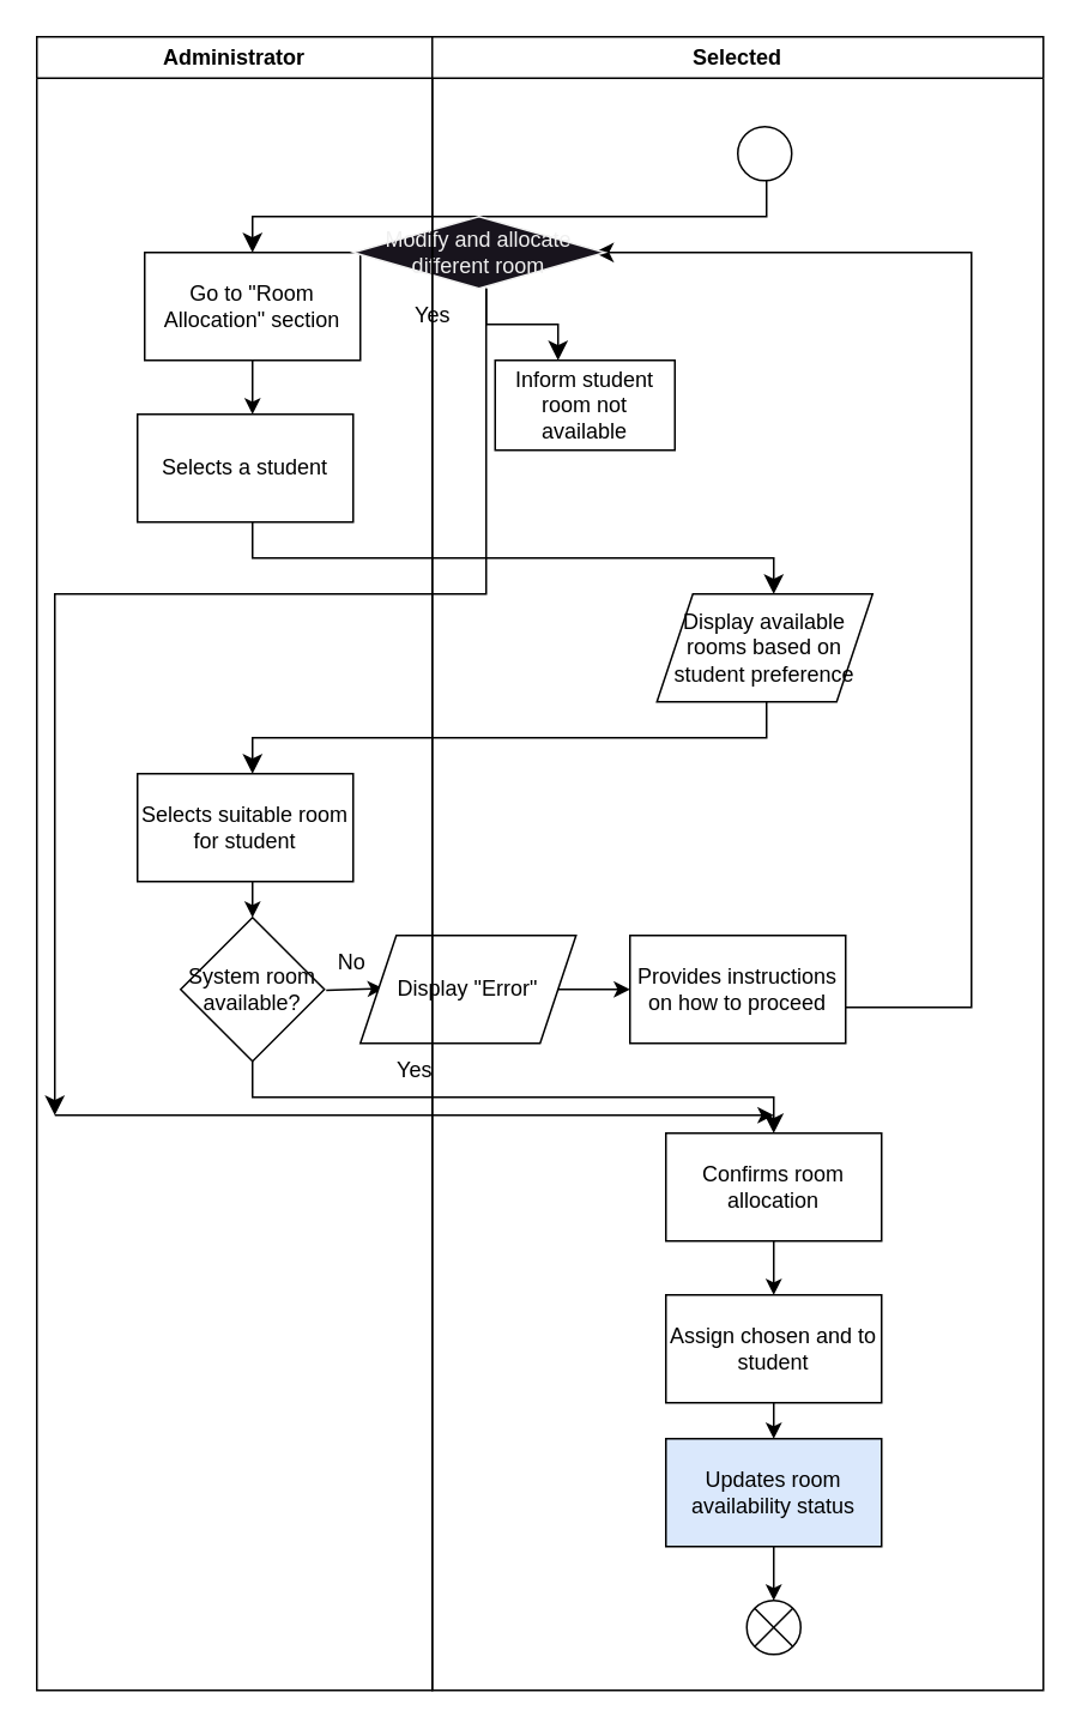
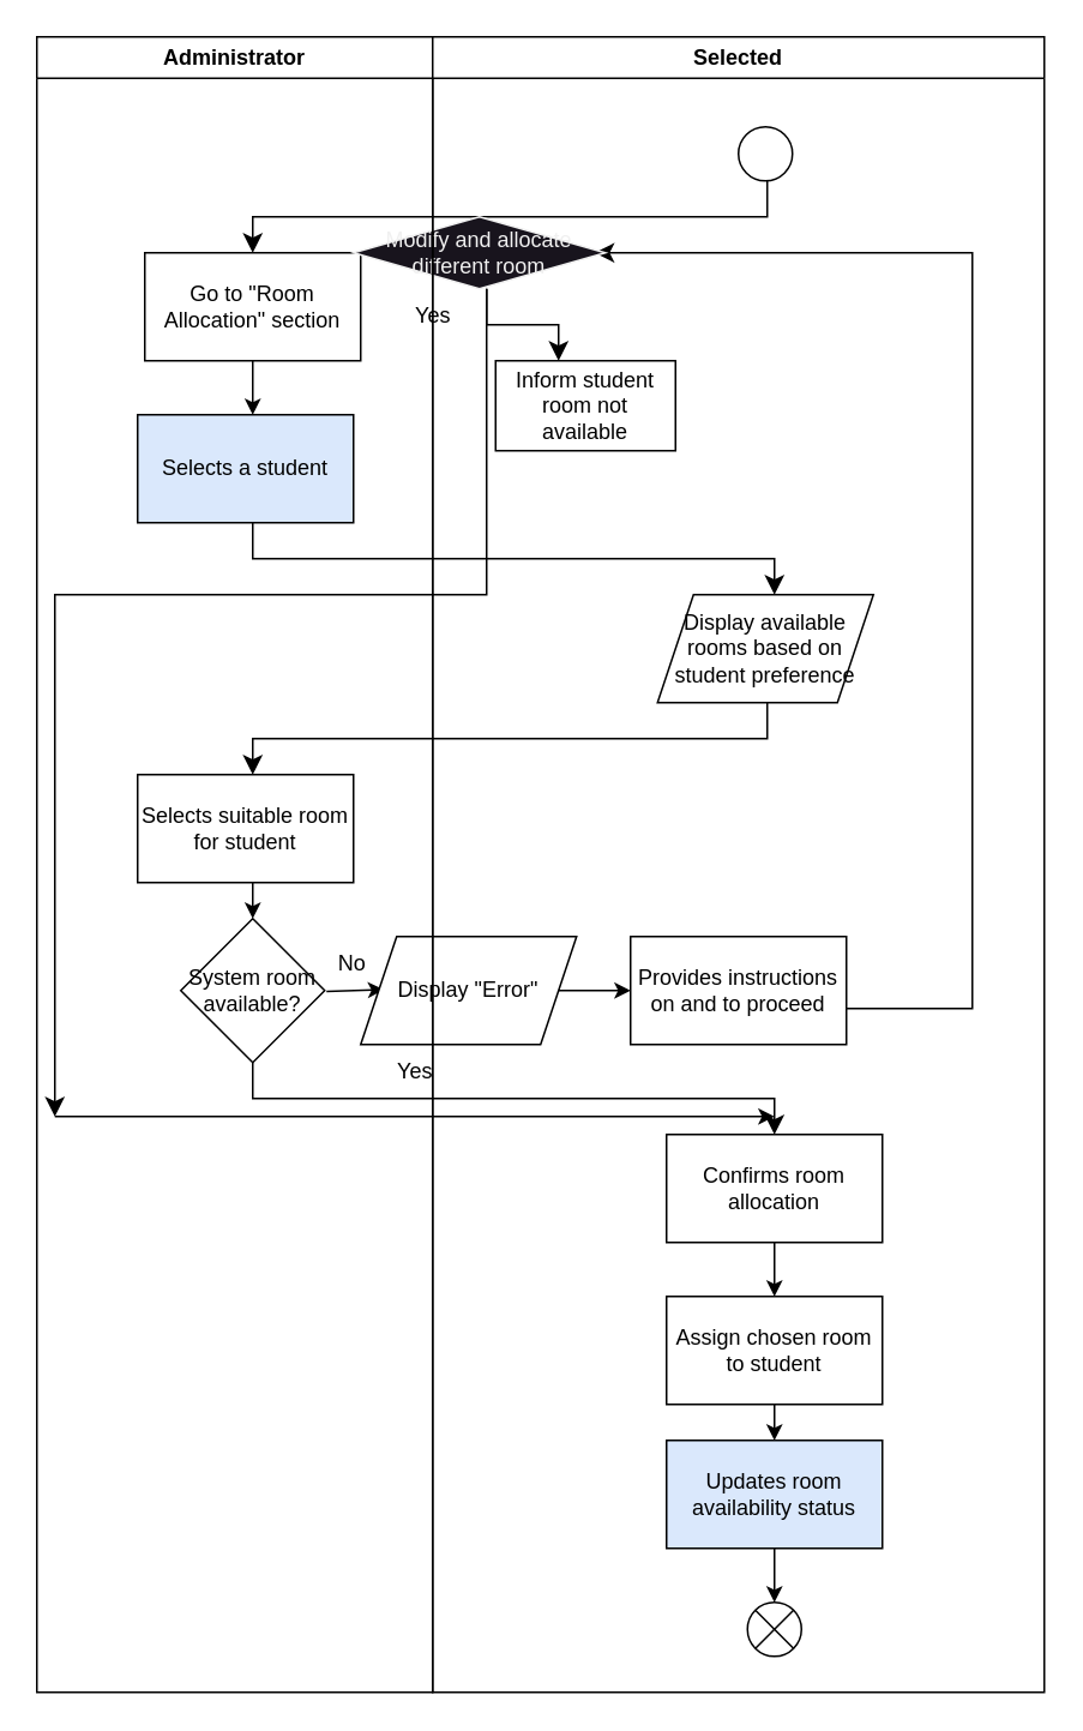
  <mxCell id="0" />
  <mxCell id="1" parent="0" />
  <mxCell id="2" value="" style="ellipse;" vertex="1" parent="1"><mxGeometry x="410" y="70" width="30" height="30" as="geometry" /></mxCell>
  <mxCell id="3" value="" style="edgeStyle=elbowEdgeStyle;elbow=vertical;endArrow=classic;html=1;curved=0;rounded=0;endSize=8;startSize=8;" edge="1" parent="1"><mxGeometry width="50" height="50" relative="1" as="geometry"><mxPoint x="426" y="100" as="sourcePoint" /><mxPoint x="140" y="140" as="targetPoint" /></mxGeometry></mxCell>
  <mxCell id="4" value="Go to &quot;Room Allocation&quot; section" style="rounded=0;whiteSpace=wrap;html=1;" vertex="1" parent="1"><mxGeometry x="80" y="140" width="120" height="60" as="geometry" /></mxCell>
  <mxCell id="5" value="" style="endArrow=classic;html=1;" edge="1" parent="1"><mxGeometry width="50" height="50" relative="1" as="geometry"><mxPoint x="140" y="200" as="sourcePoint" /><mxPoint x="140" y="230" as="targetPoint" /></mxGeometry></mxCell>
- <mxCell id="6" value="Selects a student" style="rounded=0;whiteSpace=wrap;html=1;" vertex="1" parent="1"><mxGeometry x="76" y="230" width="120" height="60" as="geometry" /></mxCell>
+ <mxCell id="6" value="Selects a student" style="rounded=0;whiteSpace=wrap;html=1;fillColor=#dae8fc;" vertex="1" parent="1"><mxGeometry x="76" y="230" width="120" height="60" as="geometry" /></mxCell>
  <mxCell id="7" value="" style="edgeStyle=elbowEdgeStyle;elbow=vertical;endArrow=classic;html=1;curved=0;rounded=0;endSize=8;startSize=8;" edge="1" parent="1"><mxGeometry width="50" height="50" relative="1" as="geometry"><mxPoint x="140" y="290" as="sourcePoint" /><mxPoint x="430" y="330" as="targetPoint" /></mxGeometry></mxCell>
  <mxCell id="8" value="Display available rooms based on student preference" style="shape=parallelogram;perimeter=parallelogramPerimeter;whiteSpace=wrap;html=1;fixedSize=1;" vertex="1" parent="1"><mxGeometry x="365" y="330" width="120" height="60" as="geometry" /></mxCell>
  <mxCell id="9" value="" style="edgeStyle=elbowEdgeStyle;elbow=vertical;endArrow=classic;html=1;curved=0;rounded=0;endSize=8;startSize=8;" edge="1" parent="1"><mxGeometry width="50" height="50" relative="1" as="geometry"><mxPoint x="426" y="390" as="sourcePoint" /><mxPoint x="140" y="430" as="targetPoint" /></mxGeometry></mxCell>
  <mxCell id="10" value="Selects suitable room for student" style="rounded=0;whiteSpace=wrap;html=1;" vertex="1" parent="1"><mxGeometry x="76" y="430" width="120" height="60" as="geometry" /></mxCell>
  <mxCell id="11" value="" style="endArrow=classic;html=1;" edge="1" parent="1"><mxGeometry width="50" height="50" relative="1" as="geometry"><mxPoint x="140" y="490" as="sourcePoint" /><mxPoint x="140" y="510" as="targetPoint" /></mxGeometry></mxCell>
  <mxCell id="12" value="System room available?" style="rhombus;whiteSpace=wrap;html=1;" vertex="1" parent="1"><mxGeometry x="100" y="510" width="80" height="80" as="geometry" /></mxCell>
  <mxCell id="13" value="Yes" style="text;html=1;align=center;verticalAlign=middle;resizable=0;points=[];autosize=1;strokeColor=none;fillColor=none;" vertex="1" parent="1"><mxGeometry x="210" y="580" width="40" height="30" as="geometry" /></mxCell>
  <mxCell id="14" value="" style="edgeStyle=elbowEdgeStyle;elbow=vertical;endArrow=classic;html=1;curved=0;rounded=0;endSize=8;startSize=8;" edge="1" parent="1"><mxGeometry width="50" height="50" relative="1" as="geometry"><mxPoint x="140" y="590" as="sourcePoint" /><mxPoint x="430" y="630" as="targetPoint" /></mxGeometry></mxCell>
  <mxCell id="15" value="Confirms room allocation" style="rounded=0;whiteSpace=wrap;html=1;" vertex="1" parent="1"><mxGeometry x="370" y="630" width="120" height="60" as="geometry" /></mxCell>
  <mxCell id="16" value="" style="endArrow=classic;html=1;" edge="1" parent="1"><mxGeometry width="50" height="50" relative="1" as="geometry"><mxPoint x="430" y="690" as="sourcePoint" /><mxPoint x="430" y="720" as="targetPoint" /></mxGeometry></mxCell>
- <mxCell id="17" value="Assign chosen and to student" style="rounded=0;whiteSpace=wrap;html=1;" vertex="1" parent="1"><mxGeometry x="370" y="720" width="120" height="60" as="geometry" /></mxCell>
+ <mxCell id="17" value="Assign chosen room to student" style="rounded=0;whiteSpace=wrap;html=1;" vertex="1" parent="1"><mxGeometry x="370" y="720" width="120" height="60" as="geometry" /></mxCell>
  <mxCell id="18" value="" style="endArrow=classic;html=1;" edge="1" parent="1"><mxGeometry width="50" height="50" relative="1" as="geometry"><mxPoint x="430" y="780" as="sourcePoint" /><mxPoint x="430" y="800" as="targetPoint" /></mxGeometry></mxCell>
  <mxCell id="19" value="Updates room availability status" style="rounded=0;whiteSpace=wrap;html=1;fillColor=#dae8fc;" vertex="1" parent="1"><mxGeometry x="370" y="800" width="120" height="60" as="geometry" /></mxCell>
  <mxCell id="20" value="" style="endArrow=classic;html=1;" edge="1" parent="1"><mxGeometry width="50" height="50" relative="1" as="geometry"><mxPoint x="430" y="860" as="sourcePoint" /><mxPoint x="430" y="890" as="targetPoint" /></mxGeometry></mxCell>
  <mxCell id="21" value="" style="shape=sumEllipse;perimeter=ellipsePerimeter;whiteSpace=wrap;html=1;backgroundOutline=1;" vertex="1" parent="1"><mxGeometry x="415" y="890" width="30" height="30" as="geometry" /></mxCell>
  <mxCell id="22" value="" style="endArrow=classic;html=1;" edge="1" parent="1"><mxGeometry width="50" height="50" relative="1" as="geometry"><mxPoint x="181" y="550.5" as="sourcePoint" /><mxPoint x="213" y="549.5" as="targetPoint" /></mxGeometry></mxCell>
  <mxCell id="23" value="No" style="text;html=1;align=center;verticalAlign=middle;resizable=0;points=[];autosize=1;strokeColor=none;fillColor=none;" vertex="1" parent="1"><mxGeometry x="175" y="520" width="40" height="30" as="geometry" /></mxCell>
  <mxCell id="24" value="Display &quot;Error&quot;" style="shape=parallelogram;perimeter=parallelogramPerimeter;whiteSpace=wrap;html=1;fixedSize=1;" vertex="1" parent="1"><mxGeometry x="200" y="520" width="120" height="60" as="geometry" /></mxCell>
  <mxCell id="25" value="" style="endArrow=classic;html=1;" edge="1" parent="1"><mxGeometry width="50" height="50" relative="1" as="geometry"><mxPoint x="310" y="550" as="sourcePoint" /><mxPoint x="350" y="550" as="targetPoint" /></mxGeometry></mxCell>
- <mxCell id="26" value="Provides instructions on how to proceed" style="rounded=0;whiteSpace=wrap;html=1;" vertex="1" parent="1"><mxGeometry x="350" y="520" width="120" height="60" as="geometry" /></mxCell>
+ <mxCell id="26" value="Provides instructions on and to proceed" style="rounded=0;whiteSpace=wrap;html=1;" vertex="1" parent="1"><mxGeometry x="350" y="520" width="120" height="60" as="geometry" /></mxCell>
  <mxCell id="27" value="" style="edgeStyle=elbowEdgeStyle;elbow=horizontal;endArrow=classic;html=1;curved=0;rounded=0;endSize=8;startSize=8;" edge="1" parent="1"><mxGeometry width="50" height="50" relative="1" as="geometry"><mxPoint x="470" y="560" as="sourcePoint" /><mxPoint x="330" y="140" as="targetPoint" /><Array as="points"><mxPoint x="540" y="370" /></Array></mxGeometry></mxCell>
  <mxCell id="28" value="Modify and allocate different room" style="rhombus;whiteSpace=wrap;html=1;fontFamily=Helvetica;fontSize=12;fontColor=rgb(240, 240, 240);align=center;strokeColor=rgb(240, 240, 240);fillColor=rgb(24, 20, 29);" vertex="1" parent="1"><mxGeometry x="196" y="120" width="140" height="40" as="geometry" /></mxCell>
  <mxCell id="29" value="Yes" style="text;html=1;align=center;verticalAlign=middle;resizable=0;points=[];autosize=1;strokeColor=none;fillColor=none;" vertex="1" parent="1"><mxGeometry x="220" y="160" width="40" height="30" as="geometry" /></mxCell>
  <mxCell id="30" value="" style="edgeStyle=elbowEdgeStyle;elbow=vertical;endArrow=classic;html=1;curved=0;rounded=0;endSize=8;startSize=8;" edge="1" parent="1"><mxGeometry width="50" height="50" relative="1" as="geometry"><mxPoint x="270" y="160" as="sourcePoint" /><mxPoint x="30" y="620" as="targetPoint" /><Array as="points"><mxPoint x="140" y="330" /></Array></mxGeometry></mxCell>
  <mxCell id="31" value="" style="endArrow=classic;html=1;" edge="1" parent="1"><mxGeometry width="50" height="50" relative="1" as="geometry"><mxPoint x="30" y="620" as="sourcePoint" /><mxPoint x="430" y="620" as="targetPoint" /></mxGeometry></mxCell>
  <mxCell id="32" value="" style="edgeStyle=elbowEdgeStyle;elbow=vertical;endArrow=classic;html=1;curved=0;rounded=0;endSize=8;startSize=8;" edge="1" parent="1"><mxGeometry width="50" height="50" relative="1" as="geometry"><mxPoint x="270" y="160" as="sourcePoint" /><mxPoint x="310" y="200" as="targetPoint" /></mxGeometry></mxCell>
  <mxCell id="33" value="Inform student room not available" style="rounded=0;whiteSpace=wrap;html=1;" vertex="1" parent="1"><mxGeometry x="275" y="200" width="100" height="50" as="geometry" /></mxCell>
  <mxCell id="34" value="Administrator" style="swimlane;whiteSpace=wrap;html=1;" vertex="1" parent="1"><mxGeometry x="20" width="220" height="920" as="geometry" y="20" /></mxCell>
  <mxCell id="35" value="Selected" style="swimlane;whiteSpace=wrap;html=1;" vertex="1" parent="1"><mxGeometry x="240" width="340" height="920" as="geometry" y="20" /></mxCell>
